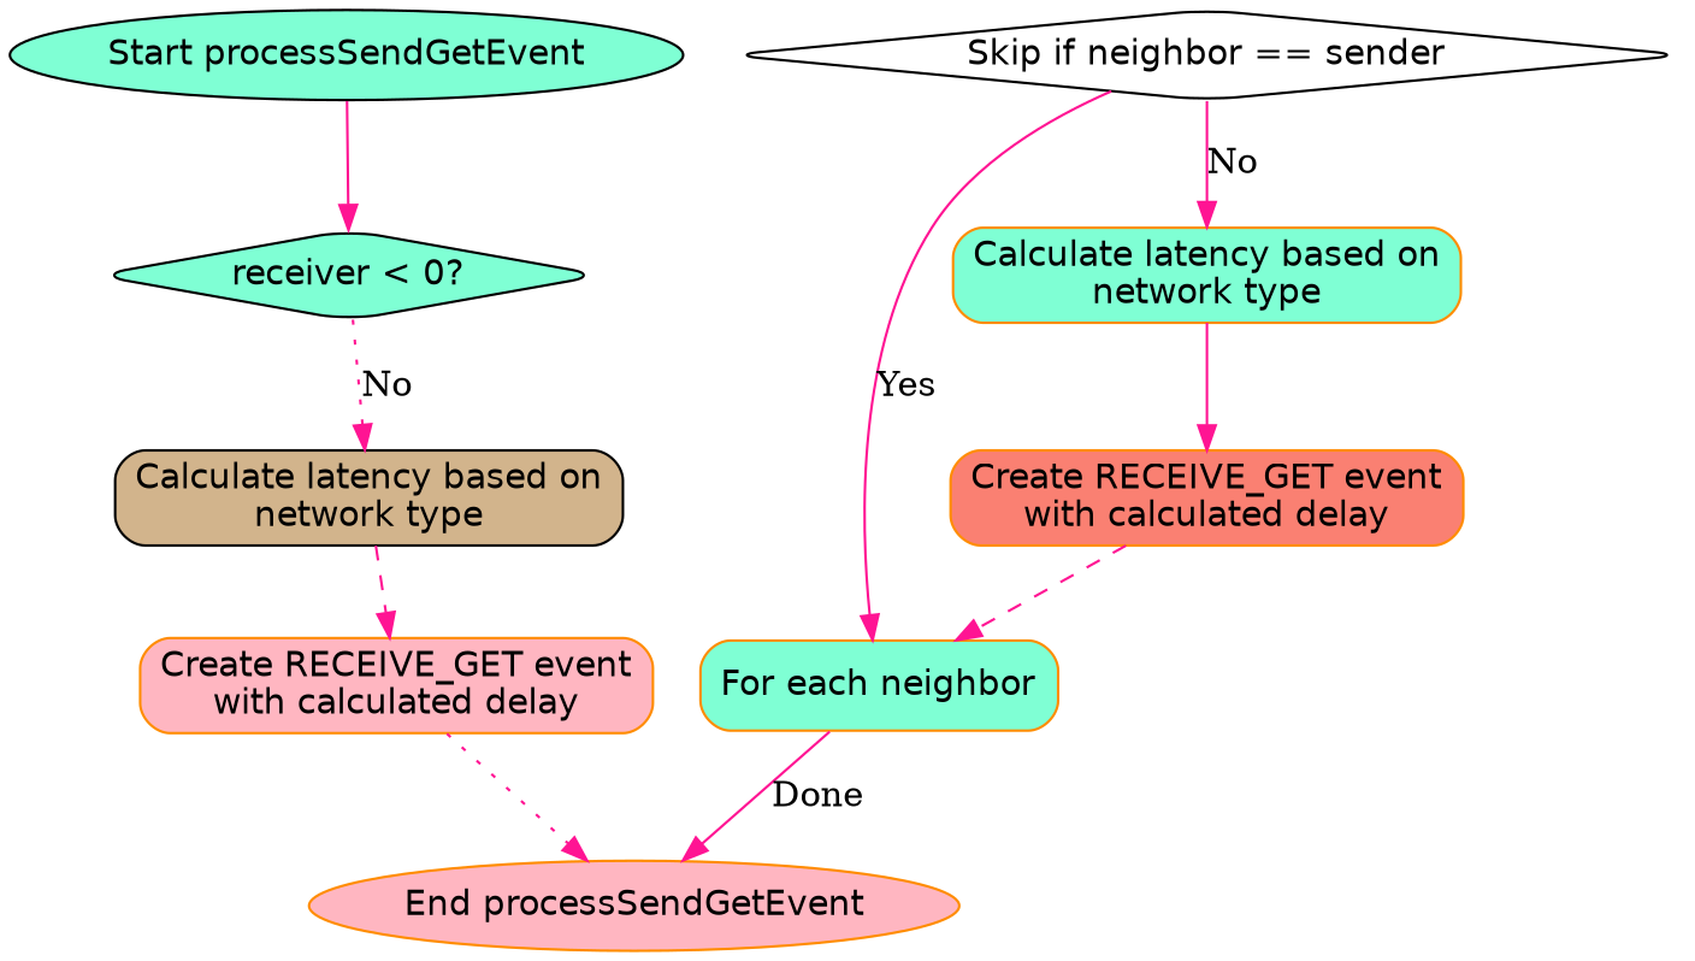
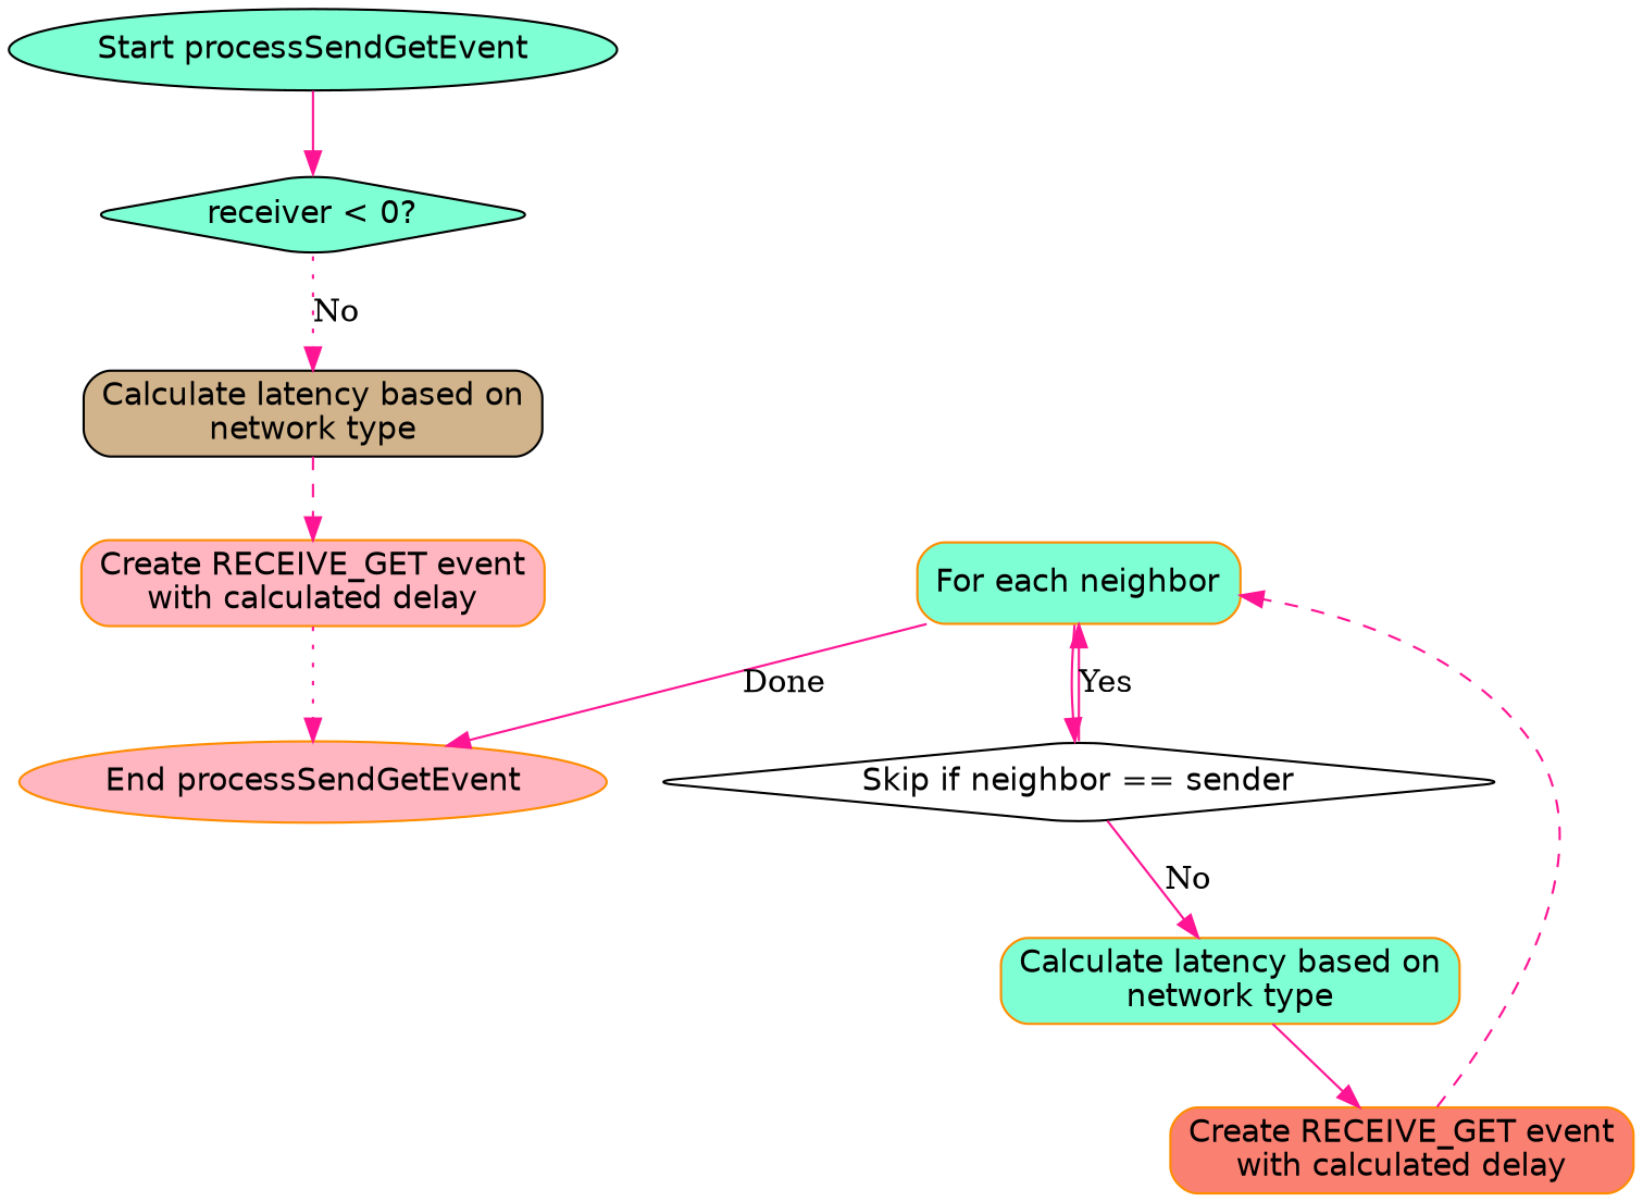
  digraph {
    rankdir=TB
    node [color=darkorange fillcolor=aquamarine fontname=Helvetica shape=box style="filled,rounded"]
    edge [color=deeppink style=solid]
    n1 [color=black label="Start processSendGetEvent" shape=ellipse]
    n2 [color=black label="receiver < 0?" shape=diamond]
    n3 [color=black fillcolor=tan label="Calculate latency based on\nnetwork type"]
    n4 [fillcolor=lightpink label="End processSendGetEvent" shape=ellipse]
    n5 [fillcolor=lightpink label="Create RECEIVE_GET event\nwith calculated delay"]
    n6 [label="For each neighbor"]
    n7 [color=black fillcolor=white label="Skip if neighbor == sender" shape=diamond]
    n8 [label="Calculate latency based on\nnetwork type"]
    n9 [fillcolor=salmon label="Create RECEIVE_GET event\nwith calculated delay"]
    n1 -> n2
    n2 -> n3 [label=No style=dotted]
    n3 -> n5 [style=dashed]
    n5 -> n4 [style=dotted]
    n6 -> n4 [label=Done]
+   n6 -> n7
    n7 -> n6 [label=Yes]
    n7 -> n8 [label=No]
    n8 -> n9
    n9 -> n6 [style=dashed]
  }
